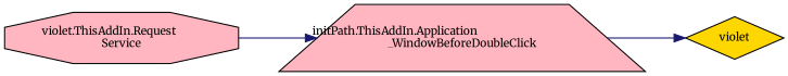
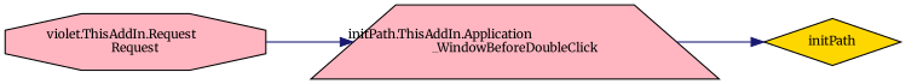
  digraph {
    fontname=Merriweather
    rankdir=RL
    node [color=black fillcolor=lightpink fontname=Merriweather fontsize=10 style=filled]
    edge [color=midnightblue dir=back fontname=Merriweather fontsize=10 labelfontname=Helvetica labelfontsize=10 style=solid]
-   n1 [fillcolor=gold fontcolor=black height=0.2 label=violet shape=diamond width=0.4]
+   n1 [fillcolor=gold fontcolor=black height=0.2 label=initPath shape=diamond width=0.4]
    n2 [height=0.2 label="initPath.ThisAddIn.Application\l_WindowBeforeDoubleClick" shape=trapezium width=0.4]
-   n3 [height=0.2 label="violet.ThisAddIn.Request\lService" shape=octagon width=0.4]
+   n3 [height=0.2 label="violet.ThisAddIn.Request\lRequest" shape=octagon width=0.4]
    n1 -> n2
    n2 -> n3
  }
